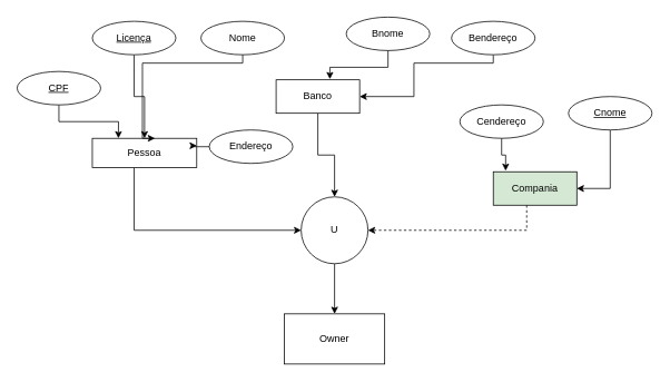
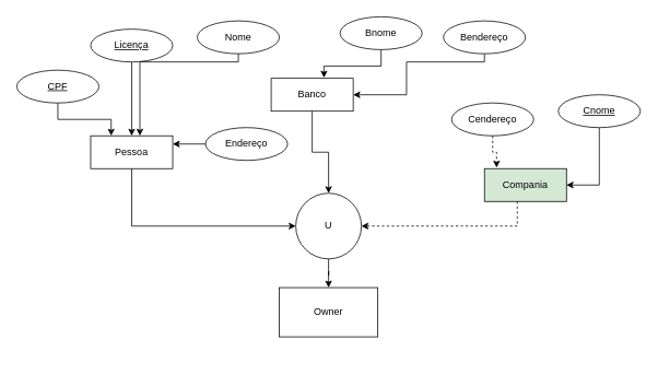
  <mxCell id="0" />
  <mxCell id="1" parent="0" />
  <mxCell id="2" style="edgeStyle=orthogonalEdgeStyle;rounded=0;orthogonalLoop=1;jettySize=auto;html=1;entryX=0;entryY=0.5;entryDx=0;entryDy=0;" edge="1" parent="1" source="3" target="9"><mxGeometry relative="1" as="geometry"><Array as="points"><mxPoint x="160" y="275" /></Array></mxGeometry></mxCell>
- <mxCell id="3" value="Pessoa" style="whiteSpace=wrap;html=1;align=center;" vertex="1" parent="1"><mxGeometry x="110" y="165" width="125" height="35" as="geometry" /></mxCell>
+ <mxCell id="3" value="Pessoa" style="whiteSpace=wrap;html=1;align=center;" vertex="1" parent="1"><mxGeometry x="110" y="165" width="100" height="40" as="geometry" /></mxCell>
  <mxCell id="4" style="edgeStyle=orthogonalEdgeStyle;rounded=0;orthogonalLoop=1;jettySize=auto;html=1;entryX=0.5;entryY=0;entryDx=0;entryDy=0;" edge="1" parent="1" source="5" target="9"><mxGeometry relative="1" as="geometry" /></mxCell>
  <mxCell id="5" value="Banco" style="whiteSpace=wrap;html=1;align=center;" vertex="1" parent="1"><mxGeometry x="330" y="95" width="100" height="40" as="geometry" /></mxCell>
  <mxCell id="6" style="edgeStyle=orthogonalEdgeStyle;rounded=0;orthogonalLoop=1;jettySize=auto;html=1;entryX=1;entryY=0.5;entryDx=0;entryDy=0;dashed=1;" edge="1" parent="1" source="7" target="9"><mxGeometry relative="1" as="geometry"><Array as="points"><mxPoint x="630" y="275" /></Array></mxGeometry></mxCell>
  <mxCell id="7" value="Compania" style="whiteSpace=wrap;html=1;align=center;fillColor=#d5e8d4;" vertex="1" parent="1"><mxGeometry x="590" y="205" width="100" height="40" as="geometry" /></mxCell>
  <mxCell id="8" style="edgeStyle=orthogonalEdgeStyle;rounded=0;orthogonalLoop=1;jettySize=auto;html=1;entryX=0.5;entryY=0;entryDx=0;entryDy=0;" edge="1" parent="1" source="9" target="10"><mxGeometry relative="1" as="geometry" /></mxCell>
  <mxCell id="9" value="U" style="ellipse;whiteSpace=wrap;html=1;aspect=fixed;" vertex="1" parent="1"><mxGeometry x="360" y="235" width="80" height="80" as="geometry" /></mxCell>
- <mxCell id="10" value="Owner" style="rounded=0;whiteSpace=wrap;html=1;" vertex="1" parent="1"><mxGeometry x="340" y="375" width="120" height="60" as="geometry" /></mxCell>
+ <mxCell id="10" value="Owner" style="rounded=0;whiteSpace=wrap;html=1;" vertex="1" parent="1"><mxGeometry x="340" y="350" width="120" height="60" as="geometry" /></mxCell>
  <mxCell id="11" style="edgeStyle=orthogonalEdgeStyle;rounded=0;orthogonalLoop=1;jettySize=auto;html=1;entryX=0.5;entryY=0;entryDx=0;entryDy=0;" edge="1" parent="1" source="12" target="3"><mxGeometry relative="1" as="geometry" /></mxCell>
- <mxCell id="12" value="Licença" style="ellipse;whiteSpace=wrap;html=1;align=center;fontStyle=4;" vertex="1" parent="1"><mxGeometry x="110" y="25" width="100" height="40" as="geometry" /></mxCell>
+ <mxCell id="12" value="Licença" style="ellipse;whiteSpace=wrap;html=1;align=center;fontStyle=4;" vertex="1" parent="1"><mxGeometry x="110" y="35" width="100" height="40" as="geometry" /></mxCell>
  <mxCell id="13" style="edgeStyle=orthogonalEdgeStyle;rounded=0;orthogonalLoop=1;jettySize=auto;html=1;entryX=0.25;entryY=0;entryDx=0;entryDy=0;" edge="1" parent="1" source="14" target="3"><mxGeometry relative="1" as="geometry" /></mxCell>
  <mxCell id="14" value="CPF" style="ellipse;whiteSpace=wrap;html=1;align=center;fontStyle=4;" vertex="1" parent="1"><mxGeometry x="20" y="85" width="100" height="40" as="geometry" /></mxCell>
  <mxCell id="15" value="Nome" style="ellipse;whiteSpace=wrap;html=1;align=center;" vertex="1" parent="1"><mxGeometry x="240" y="25" width="100" height="40" as="geometry" /></mxCell>
  <mxCell id="16" style="edgeStyle=orthogonalEdgeStyle;rounded=0;orthogonalLoop=1;jettySize=auto;html=1;entryX=1;entryY=0.25;entryDx=0;entryDy=0;" edge="1" parent="1" source="17" target="3"><mxGeometry relative="1" as="geometry" /></mxCell>
  <mxCell id="17" value="Endereço" style="ellipse;whiteSpace=wrap;html=1;align=center;" vertex="1" parent="1"><mxGeometry x="250" y="155" width="100" height="40" as="geometry" /></mxCell>
  <mxCell id="18" style="edgeStyle=orthogonalEdgeStyle;rounded=0;orthogonalLoop=1;jettySize=auto;html=1;entryX=0.6;entryY=0;entryDx=0;entryDy=0;entryPerimeter=0;" edge="1" parent="1" source="15" target="3"><mxGeometry relative="1" as="geometry"><Array as="points"><mxPoint x="290" y="75" /><mxPoint x="170" y="75" /></Array></mxGeometry></mxCell>
  <mxCell id="19" value="Bnome" style="ellipse;whiteSpace=wrap;html=1;align=center;" vertex="1" parent="1"><mxGeometry x="414" y="20" width="100" height="40" as="geometry" /></mxCell>
  <mxCell id="20" style="edgeStyle=orthogonalEdgeStyle;rounded=0;orthogonalLoop=1;jettySize=auto;html=1;entryX=1;entryY=0.5;entryDx=0;entryDy=0;" edge="1" parent="1" source="21" target="5"><mxGeometry relative="1" as="geometry"><Array as="points"><mxPoint x="590" y="75" /><mxPoint x="495" y="75" /><mxPoint x="495" y="115" /></Array></mxGeometry></mxCell>
  <mxCell id="21" value="Bendereço" style="ellipse;whiteSpace=wrap;html=1;align=center;" vertex="1" parent="1"><mxGeometry x="540" y="25" width="100" height="40" as="geometry" /></mxCell>
  <mxCell id="22" style="edgeStyle=orthogonalEdgeStyle;rounded=0;orthogonalLoop=1;jettySize=auto;html=1;entryX=0.644;entryY=-0.02;entryDx=0;entryDy=0;entryPerimeter=0;" edge="1" parent="1" source="19" target="5"><mxGeometry relative="1" as="geometry" /></mxCell>
  <mxCell id="23" style="edgeStyle=orthogonalEdgeStyle;rounded=0;orthogonalLoop=1;jettySize=auto;html=1;entryX=1;entryY=0.5;entryDx=0;entryDy=0;" edge="1" parent="1" source="24" target="7"><mxGeometry relative="1" as="geometry" /></mxCell>
  <mxCell id="24" value="Cnome" style="ellipse;whiteSpace=wrap;html=1;align=center;fontStyle=4;" vertex="1" parent="1"><mxGeometry x="680" y="115" width="100" height="40" as="geometry" /></mxCell>
  <mxCell id="25" value="Cendereço" style="ellipse;whiteSpace=wrap;html=1;align=center;" vertex="1" parent="1"><mxGeometry x="550" y="125" width="100" height="40" as="geometry" /></mxCell>
- <mxCell id="26" style="edgeStyle=orthogonalEdgeStyle;rounded=0;orthogonalLoop=1;jettySize=auto;html=1;entryX=0.148;entryY=-0.03;entryDx=0;entryDy=0;entryPerimeter=0;" edge="1" parent="1" source="25" target="7"><mxGeometry relative="1" as="geometry" /></mxCell>
+ <mxCell id="26" style="edgeStyle=orthogonalEdgeStyle;rounded=0;orthogonalLoop=1;jettySize=auto;html=1;entryX=0.148;entryY=-0.03;entryDx=0;entryDy=0;entryPerimeter=0;dashed=1;" edge="1" parent="1" source="25" target="7"><mxGeometry relative="1" as="geometry" /></mxCell>
